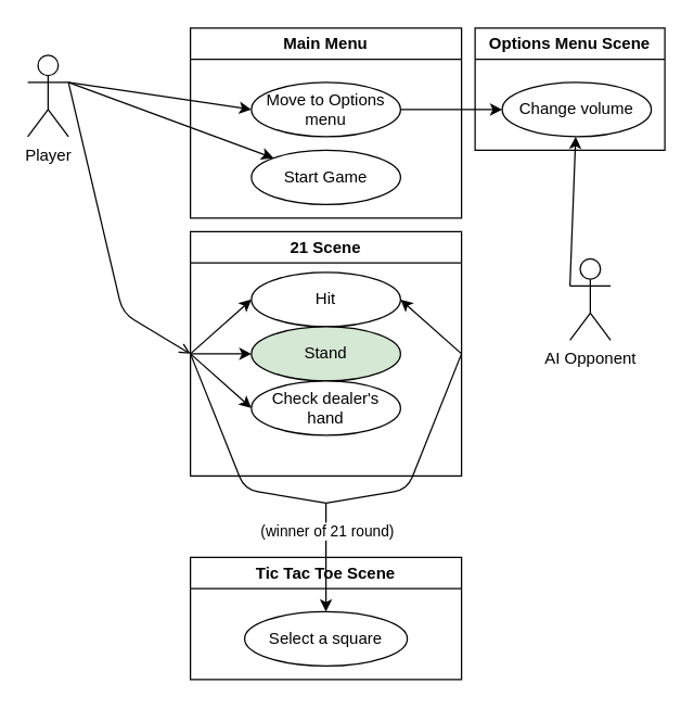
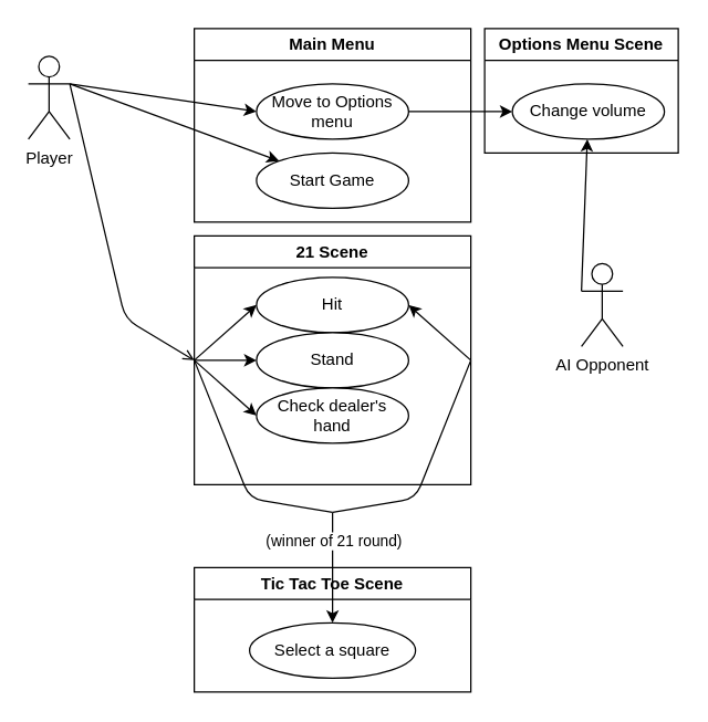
  <mxCell id="0" />
  <mxCell id="1" parent="0" />
  <mxCell id="2" style="edgeStyle=none;html=1;exitX=1;exitY=0.333;exitDx=0;exitDy=0;exitPerimeter=0;" parent="1" source="5" target="22" edge="1"><mxGeometry relative="1" as="geometry" /></mxCell>
  <mxCell id="3" style="edgeStyle=none;html=1;exitX=1;exitY=0.333;exitDx=0;exitDy=0;exitPerimeter=0;entryX=0;entryY=0.5;entryDx=0;entryDy=0;" parent="1" source="5" target="21" edge="1"><mxGeometry relative="1" as="geometry" /></mxCell>
  <mxCell id="4" style="edgeStyle=none;html=1;exitX=1;exitY=0.333;exitDx=0;exitDy=0;exitPerimeter=0;entryX=0;entryY=0.5;entryDx=0;entryDy=0;endArrow=open;" parent="1" source="5" target="8" edge="1"><mxGeometry relative="1" as="geometry"><Array as="points"><mxPoint x="90" y="230" /></Array></mxGeometry></mxCell>
  <mxCell id="5" value="Player" style="shape=umlActor;verticalLabelPosition=bottom;verticalAlign=top;html=1;outlineConnect=0;" parent="1" vertex="1"><mxGeometry x="20" y="40" width="30" height="60" as="geometry" /></mxCell>
  <mxCell id="6" style="edgeStyle=none;html=1;exitX=0;exitY=0.5;exitDx=0;exitDy=0;endArrow=none;endFill=0;" parent="1" source="8" edge="1"><mxGeometry relative="1" as="geometry"><mxPoint x="240" y="370" as="targetPoint" /><Array as="points"><mxPoint x="180" y="360" /></Array></mxGeometry></mxCell>
  <mxCell id="7" style="edgeStyle=none;html=1;exitX=1;exitY=0.5;exitDx=0;exitDy=0;endArrow=none;endFill=0;" parent="1" source="8" edge="1"><mxGeometry relative="1" as="geometry"><mxPoint x="240" y="370" as="targetPoint" /><Array as="points"><mxPoint x="300" y="360" /></Array></mxGeometry></mxCell>
  <mxCell id="8" value="21 Scene" style="swimlane;whiteSpace=wrap;html=1;" parent="1" vertex="1"><mxGeometry x="140" y="170" width="200" height="180" as="geometry" /></mxCell>
  <mxCell id="9" value="Hit&lt;span style=&quot;color: rgba(0, 0, 0, 0); font-family: monospace; font-size: 0px; text-align: start;&quot;&gt;%3CmxGraphModel%3E%3Croot%3E%3CmxCell%20id%3D%220%22%2F%3E%3CmxCell%20id%3D%221%22%20parent%3D%220%22%2F%3E%3CmxCell%20id%3D%222%22%20value%3D%22Start%20Game%22%20style%3D%22ellipse%3BwhiteSpace%3Dwrap%3Bhtml%3D1%3B%22%20vertex%3D%221%22%20parent%3D%221%22%3E%3CmxGeometry%20x%3D%22120%22%20y%3D%22120%22%20width%3D%22110%22%20height%3D%2240%22%20as%3D%22geometry%22%2F%3E%3C%2FmxCell%3E%3C%2Froot%3E%3C%2FmxGraphModel%3E&lt;/span&gt;" style="ellipse;whiteSpace=wrap;html=1;" parent="8" vertex="1"><mxGeometry x="45" y="30" width="110" height="40" as="geometry" /></mxCell>
- <mxCell id="10" value="Stand" style="ellipse;whiteSpace=wrap;html=1;fillColor=#d5e8d4;" parent="8" vertex="1"><mxGeometry x="45" y="70" width="110" height="40" as="geometry" /></mxCell>
+ <mxCell id="10" value="Stand" style="ellipse;whiteSpace=wrap;html=1;" parent="8" vertex="1"><mxGeometry x="45" y="70" width="110" height="40" as="geometry" /></mxCell>
  <mxCell id="11" value="Check dealer's hand" style="ellipse;whiteSpace=wrap;html=1;" parent="8" vertex="1"><mxGeometry x="45" y="110" width="110" height="40" as="geometry" /></mxCell>
  <mxCell id="12" style="edgeStyle=none;html=1;exitX=0;exitY=0.5;exitDx=0;exitDy=0;entryX=0;entryY=0.5;entryDx=0;entryDy=0;" parent="8" source="8" target="9" edge="1"><mxGeometry relative="1" as="geometry" /></mxCell>
  <mxCell id="13" style="edgeStyle=none;html=1;exitX=0;exitY=0.5;exitDx=0;exitDy=0;entryX=0;entryY=0.5;entryDx=0;entryDy=0;" parent="8" source="8" target="10" edge="1"><mxGeometry relative="1" as="geometry" /></mxCell>
  <mxCell id="14" style="edgeStyle=none;html=1;exitX=0;exitY=0.5;exitDx=0;exitDy=0;entryX=0;entryY=0.5;entryDx=0;entryDy=0;" parent="8" source="8" target="11" edge="1"><mxGeometry relative="1" as="geometry" /></mxCell>
  <mxCell id="15" style="edgeStyle=none;html=1;exitX=1;exitY=0.5;exitDx=0;exitDy=0;entryX=1;entryY=0.5;entryDx=0;entryDy=0;" parent="8" source="8" target="9" edge="1"><mxGeometry relative="1" as="geometry" /></mxCell>
  <mxCell id="16" style="edgeStyle=none;html=1;exitX=0;exitY=0.333;exitDx=0;exitDy=0;exitPerimeter=0;" parent="1" source="17" target="26" edge="1"><mxGeometry relative="1" as="geometry" /></mxCell>
  <mxCell id="17" value="AI Opponent" style="shape=umlActor;verticalLabelPosition=bottom;verticalAlign=top;html=1;outlineConnect=0;" parent="1" vertex="1"><mxGeometry x="420" y="190" width="30" height="60" as="geometry" /></mxCell>
  <mxCell id="18" value="Tic Tac Toe Scene" style="swimlane;whiteSpace=wrap;html=1;" parent="1" vertex="1"><mxGeometry x="140" y="410" width="200" height="90" as="geometry" /></mxCell>
  <mxCell id="19" value="Select a square" style="ellipse;whiteSpace=wrap;html=1;" parent="18" vertex="1"><mxGeometry x="40" y="40" width="120" height="40" as="geometry" /></mxCell>
  <mxCell id="20" value="Main Menu" style="swimlane;whiteSpace=wrap;html=1;" parent="1" vertex="1"><mxGeometry x="140" y="20" width="200" height="140" as="geometry" /></mxCell>
  <mxCell id="21" value="Move to Options menu" style="ellipse;whiteSpace=wrap;html=1;" parent="20" vertex="1"><mxGeometry x="45" y="40" width="110" height="40" as="geometry" /></mxCell>
  <mxCell id="22" value="Start Game" style="ellipse;whiteSpace=wrap;html=1;" parent="20" vertex="1"><mxGeometry x="45" y="90" width="110" height="40" as="geometry" /></mxCell>
  <mxCell id="23" value="" style="endArrow=classic;html=1;entryX=0.5;entryY=0;entryDx=0;entryDy=0;" parent="1" target="19" edge="1"><mxGeometry width="50" height="50" relative="1" as="geometry"><mxPoint x="240" y="370" as="sourcePoint" /><mxPoint x="440" y="350" as="targetPoint" /></mxGeometry></mxCell>
  <mxCell id="24" value="(winner of 21 round)" style="edgeLabel;html=1;align=center;verticalAlign=middle;resizable=0;points=[];" parent="23" vertex="1" connectable="0"><mxGeometry x="-0.767" relative="1" as="geometry"><mxPoint y="11" as="offset" /></mxGeometry></mxCell>
  <mxCell id="25" value="Options Menu Scene" style="swimlane;whiteSpace=wrap;html=1;" parent="1" vertex="1"><mxGeometry x="350" y="20" width="140" height="90" as="geometry" /></mxCell>
  <mxCell id="26" value="Change volume" style="ellipse;whiteSpace=wrap;html=1;" parent="25" vertex="1"><mxGeometry x="20" y="40" width="110" height="40" as="geometry" /></mxCell>
  <mxCell id="27" style="edgeStyle=none;html=1;exitX=1;exitY=0.5;exitDx=0;exitDy=0;entryX=0;entryY=0.5;entryDx=0;entryDy=0;endArrow=classic;endFill=1;" parent="1" source="21" target="26" edge="1"><mxGeometry relative="1" as="geometry" /></mxCell>
